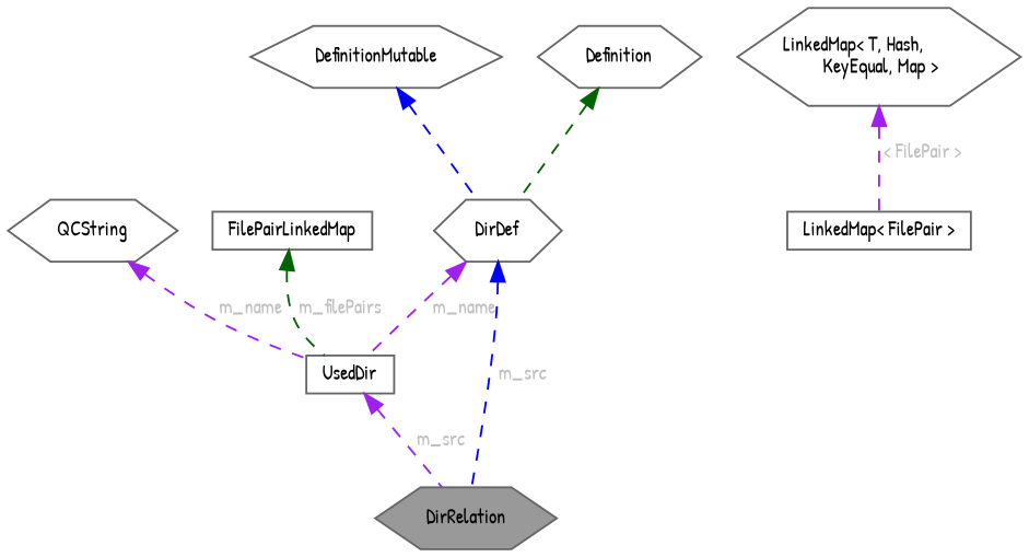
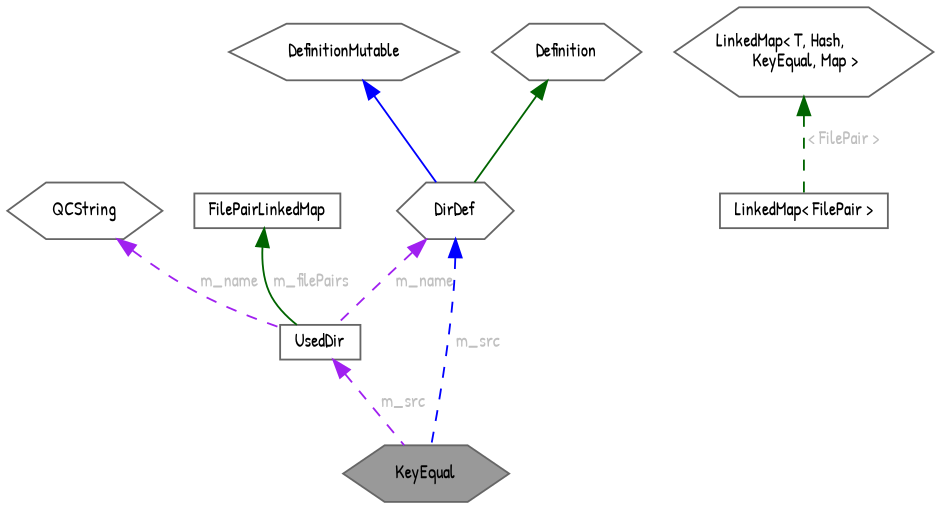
  digraph {
    fontname="Patrick Hand"
    node [color=gray40 fillcolor=white fontname="Patrick Hand" fontsize=10 shape=hexagon style=filled]
    edge [color=purple dir=back fontcolor=grey fontname="Patrick Hand" fontsize=10 labelfontname=Helvetica labelfontsize=10 style=dashed]
-   n1 [fillcolor=grey60 fontcolor=black height=0.2 label=DirRelation width=0.4]
+   n1 [fillcolor=grey60 fontcolor=black height=0.2 label=KeyEqual width=0.4]
    n2 [height=0.2 label=QCString width=0.4]
    n3 [height=0.2 label=UsedDir shape=box width=0.4]
    n4 [height=0.2 label=DirDef width=0.4]
    n5 [height=0.2 label=DefinitionMutable width=0.4]
    n6 [height=0.2 label=Definition width=0.4]
    n7 [height=0.2 label=FilePairLinkedMap shape=box width=0.4]
    n8 [height=0.2 label="LinkedMap\< FilePair \>" shape=box width=0.4]
    n9 [height=0.2 label="LinkedMap\< T, Hash,\l KeyEqual, Map \>" width=0.4]
    n2 -> n3 [label=" m_name"]
    n3 -> n1 [label=" m_src"]
    n4 -> n1 [color=blue label=" m_src"]
    n4 -> n3 [label=" m_name"]
-   n5 -> n4 [color=blue fontcolor=""]
-   n6 -> n4 [color=darkgreen fontcolor=""]
-   n7 -> n3 [color=darkgreen label=" m_filePairs"]
-   n9 -> n8 [label=" \< FilePair \>"]
+   n5 -> n4 [color=blue style=solid fontcolor=""]
+   n6 -> n4 [color=darkgreen style=solid fontcolor=""]
+   n7 -> n3 [color=darkgreen label=" m_filePairs" style=solid]
+   n9 -> n8 [color=darkgreen label=" \< FilePair \>"]
  }
